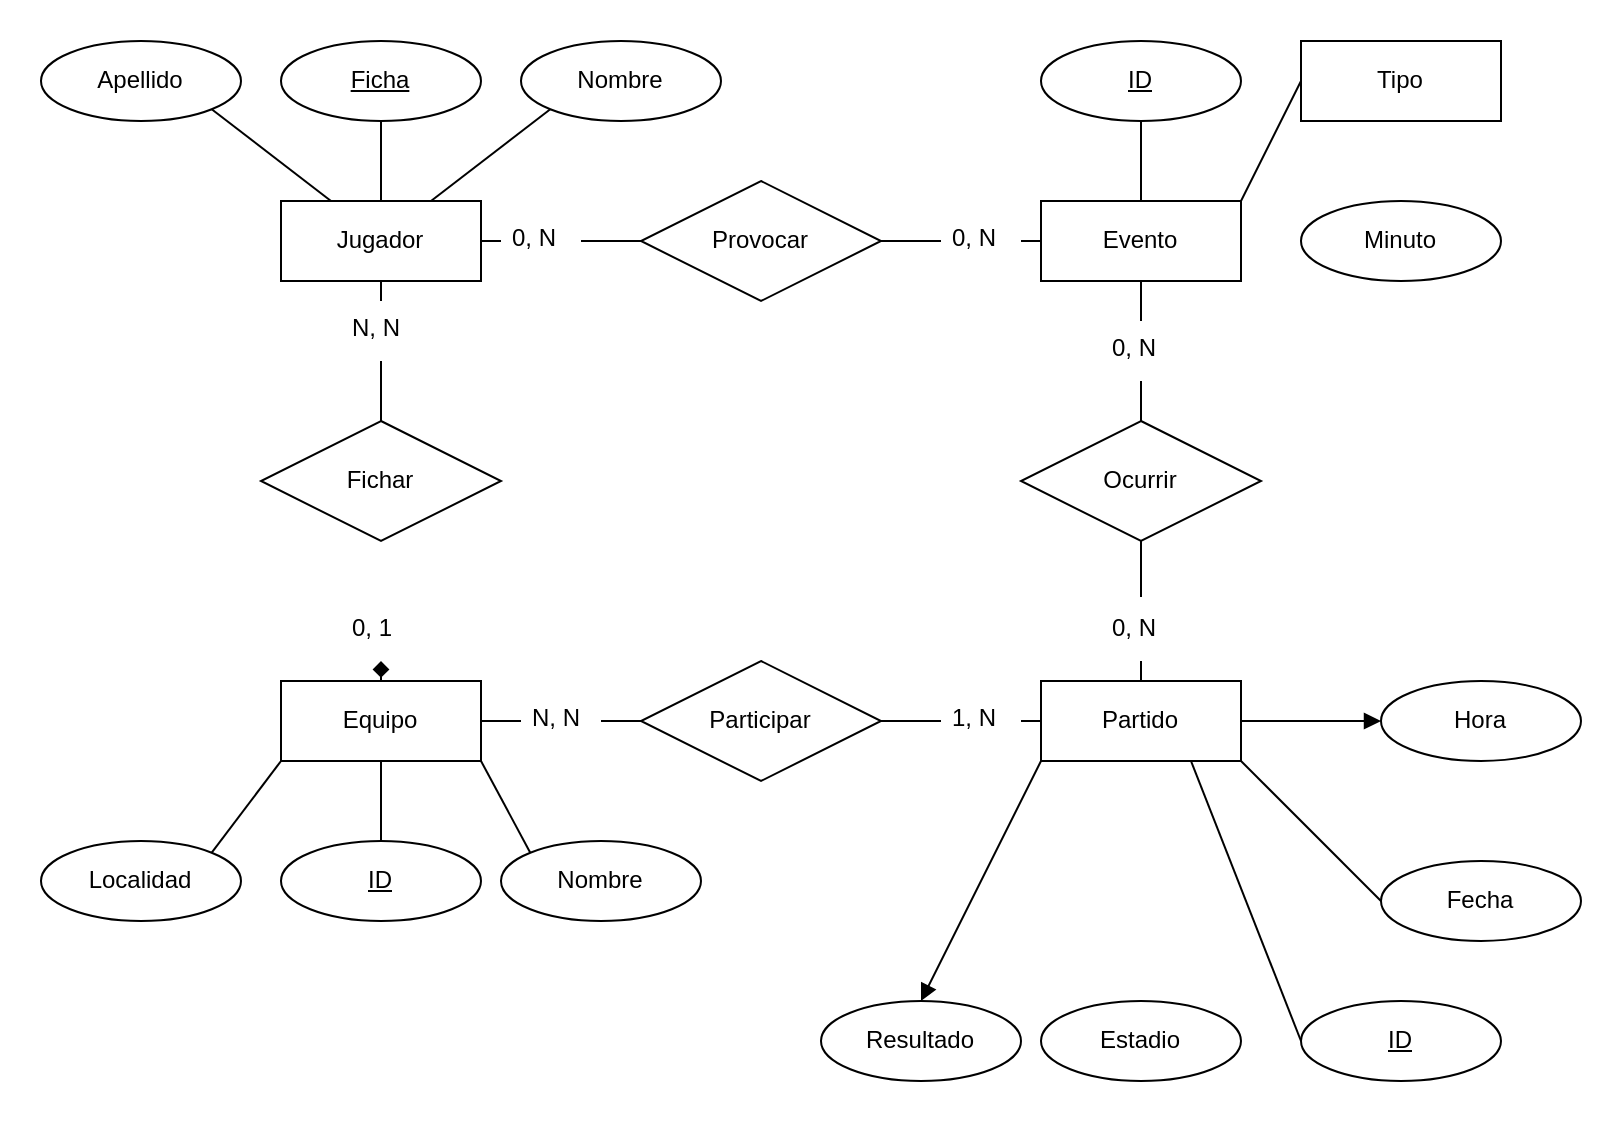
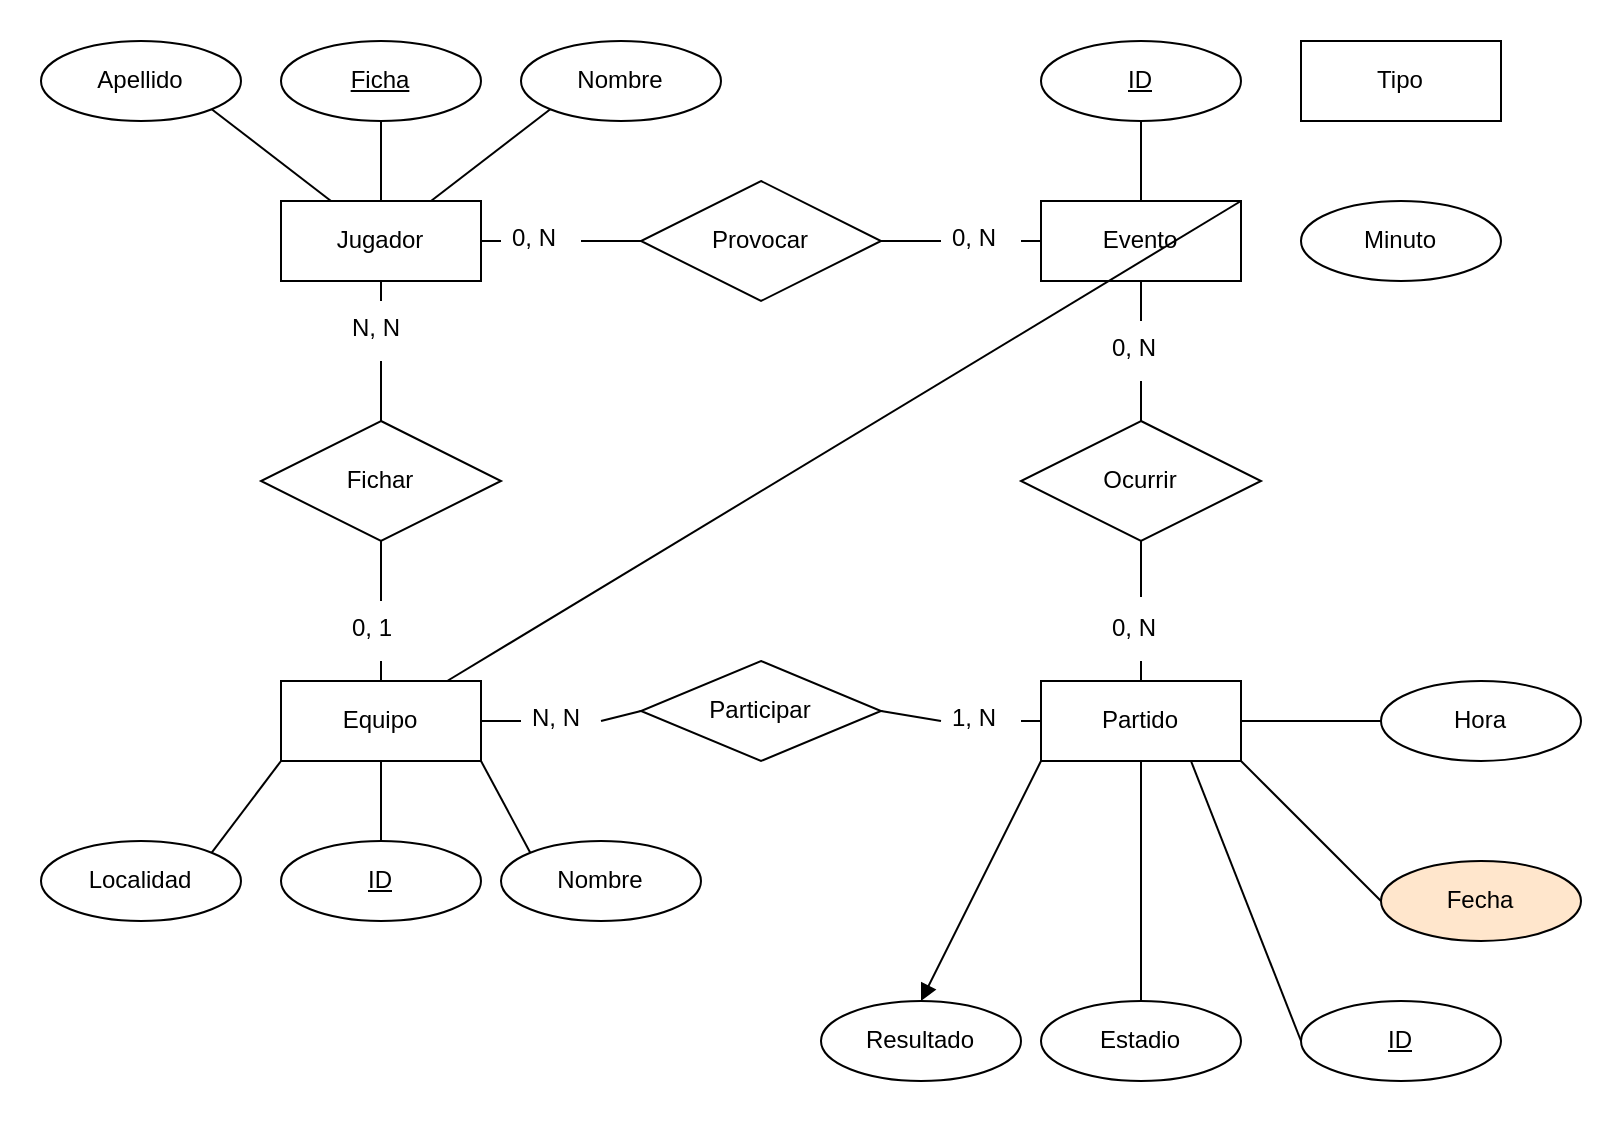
  <mxCell id="0" />
  <mxCell id="1" parent="0" />
  <mxCell id="2" value="Jugador" style="whiteSpace=wrap;html=1;align=center;" vertex="1" parent="1"><mxGeometry x="140" y="100" width="100" height="40" as="geometry" /></mxCell>
  <mxCell id="3" value="Ficha" style="ellipse;whiteSpace=wrap;html=1;align=center;fontStyle=4;" vertex="1" parent="1"><mxGeometry x="140" y="20" width="100" height="40" as="geometry" /></mxCell>
  <mxCell id="4" value="Nombre" style="ellipse;whiteSpace=wrap;html=1;align=center;" vertex="1" parent="1"><mxGeometry x="260" y="20" width="100" height="40" as="geometry" /></mxCell>
  <mxCell id="5" value="Apellido" style="ellipse;whiteSpace=wrap;html=1;align=center;" vertex="1" parent="1"><mxGeometry x="20" y="20" width="100" height="40" as="geometry" /></mxCell>
  <mxCell id="6" value="Equipo" style="whiteSpace=wrap;html=1;align=center;" vertex="1" parent="1"><mxGeometry x="140" y="340" width="100" height="40" as="geometry" /></mxCell>
  <mxCell id="7" value="ID" style="ellipse;whiteSpace=wrap;html=1;align=center;fontStyle=4;" vertex="1" parent="1"><mxGeometry x="140" y="420" width="100" height="40" as="geometry" /></mxCell>
  <mxCell id="8" value="Nombre" style="ellipse;whiteSpace=wrap;html=1;align=center;" vertex="1" parent="1"><mxGeometry x="250" y="420" width="100" height="40" as="geometry" /></mxCell>
  <mxCell id="9" value="Localidad" style="ellipse;whiteSpace=wrap;html=1;align=center;" vertex="1" parent="1"><mxGeometry x="20" y="420" width="100" height="40" as="geometry" /></mxCell>
  <mxCell id="10" value="Fichar" style="shape=rhombus;perimeter=rhombusPerimeter;whiteSpace=wrap;html=1;align=center;" vertex="1" parent="1"><mxGeometry x="130" y="210" width="120" height="60" as="geometry" /></mxCell>
  <mxCell id="11" value="0, 1" style="text;strokeColor=none;fillColor=none;spacingLeft=4;spacingRight=4;overflow=hidden;rotatable=0;points=[[0,0.5],[1,0.5]];portConstraint=eastwest;fontSize=12;whiteSpace=wrap;html=1;" vertex="1" parent="1"><mxGeometry x="170" y="300" width="40" height="30" as="geometry" /></mxCell>
  <mxCell id="12" value="N, N" style="text;strokeColor=none;fillColor=none;spacingLeft=4;spacingRight=4;overflow=hidden;rotatable=0;points=[[0,0.5],[1,0.5]];portConstraint=eastwest;fontSize=12;whiteSpace=wrap;html=1;" vertex="1" parent="1"><mxGeometry x="170" y="150" width="40" height="30" as="geometry" /></mxCell>
- <mxCell id="13" value="" style="endArrow=diamond;html=1;rounded=0;exitX=0.5;exitY=0;exitDx=0;exitDy=0;entryX=0.5;entryY=1;entryDx=0;entryDy=0;entryPerimeter=0;" edge="1" parent="1" source="6" target="11"><mxGeometry relative="1" as="geometry"><mxPoint x="340" y="300" as="sourcePoint" /><mxPoint x="500" y="300" as="targetPoint" /></mxGeometry></mxCell>
+ <mxCell id="13" value="" style="endArrow=none;html=1;rounded=0;exitX=0.5;exitY=0;exitDx=0;exitDy=0;entryX=0.5;entryY=1;entryDx=0;entryDy=0;entryPerimeter=0;" edge="1" parent="1" source="6" target="11"><mxGeometry relative="1" as="geometry"><mxPoint x="340" y="300" as="sourcePoint" /><mxPoint x="500" y="300" as="targetPoint" /></mxGeometry></mxCell>
+ <mxCell id="14" value="" style="endArrow=none;html=1;rounded=0;exitX=0.5;exitY=0;exitDx=0;exitDy=0;exitPerimeter=0;entryX=0.5;entryY=1;entryDx=0;entryDy=0;" edge="1" parent="1" source="11" target="10"><mxGeometry relative="1" as="geometry"><mxPoint x="340" y="300" as="sourcePoint" /><mxPoint x="500" y="300" as="targetPoint" /></mxGeometry></mxCell>
  <mxCell id="15" value="" style="endArrow=none;html=1;rounded=0;exitX=0.5;exitY=0;exitDx=0;exitDy=0;entryX=0.5;entryY=1;entryDx=0;entryDy=0;entryPerimeter=0;" edge="1" parent="1" source="10" target="12"><mxGeometry relative="1" as="geometry"><mxPoint x="340" y="300" as="sourcePoint" /><mxPoint x="500" y="300" as="targetPoint" /></mxGeometry></mxCell>
  <mxCell id="16" value="" style="endArrow=none;html=1;rounded=0;exitX=0.5;exitY=1;exitDx=0;exitDy=0;entryX=0.5;entryY=0;entryDx=0;entryDy=0;entryPerimeter=0;" edge="1" parent="1" source="2" target="12"><mxGeometry relative="1" as="geometry"><mxPoint x="340" y="300" as="sourcePoint" /><mxPoint x="500" y="300" as="targetPoint" /></mxGeometry></mxCell>
  <mxCell id="17" value="Partido" style="whiteSpace=wrap;html=1;align=center;" vertex="1" parent="1"><mxGeometry x="520" y="340" width="100" height="40" as="geometry" /></mxCell>
  <mxCell id="18" value="ID" style="ellipse;whiteSpace=wrap;html=1;align=center;fontStyle=4;" vertex="1" parent="1"><mxGeometry x="650" y="500" width="100" height="40" as="geometry" /></mxCell>
- <mxCell id="19" value="Fecha" style="ellipse;whiteSpace=wrap;html=1;align=center;" vertex="1" parent="1"><mxGeometry x="690" y="430" width="100" height="40" as="geometry" /></mxCell>
+ <mxCell id="19" value="Fecha" style="ellipse;whiteSpace=wrap;html=1;align=center;fillColor=#ffe6cc;" vertex="1" parent="1"><mxGeometry x="690" y="430" width="100" height="40" as="geometry" /></mxCell>
  <mxCell id="20" value="Estadio" style="ellipse;whiteSpace=wrap;html=1;align=center;" vertex="1" parent="1"><mxGeometry x="520" y="500" width="100" height="40" as="geometry" /></mxCell>
  <mxCell id="21" value="Resultado" style="ellipse;whiteSpace=wrap;html=1;align=center;" vertex="1" parent="1"><mxGeometry x="410" y="500" width="100" height="40" as="geometry" /></mxCell>
- <mxCell id="22" value="Participar" style="shape=rhombus;perimeter=rhombusPerimeter;whiteSpace=wrap;html=1;align=center;" vertex="1" parent="1"><mxGeometry x="320" y="330" width="120" height="60" as="geometry" /></mxCell>
+ <mxCell id="22" value="Participar" style="shape=rhombus;perimeter=rhombusPerimeter;whiteSpace=wrap;html=1;align=center;" vertex="1" parent="1"><mxGeometry x="320" y="330" width="120" height="50" as="geometry" /></mxCell>
  <mxCell id="23" value="Hora" style="ellipse;whiteSpace=wrap;html=1;align=center;" vertex="1" parent="1"><mxGeometry x="690" y="340" width="100" height="40" as="geometry" /></mxCell>
  <mxCell id="24" value="Ocurrir" style="shape=rhombus;perimeter=rhombusPerimeter;whiteSpace=wrap;html=1;align=center;" vertex="1" parent="1"><mxGeometry x="510" y="210" width="120" height="60" as="geometry" /></mxCell>
  <mxCell id="25" value="Evento" style="whiteSpace=wrap;html=1;align=center;" vertex="1" parent="1"><mxGeometry x="520" y="100" width="100" height="40" as="geometry" /></mxCell>
  <mxCell id="26" value="ID" style="ellipse;whiteSpace=wrap;html=1;align=center;fontStyle=4;" vertex="1" parent="1"><mxGeometry x="520" y="20" width="100" height="40" as="geometry" /></mxCell>
  <mxCell id="27" value="Minuto" style="ellipse;whiteSpace=wrap;html=1;align=center;" vertex="1" parent="1"><mxGeometry x="650" y="100" width="100" height="40" as="geometry" /></mxCell>
  <mxCell id="28" value="Tipo" style="whiteSpace=wrap;html=1;align=center;rounded=0;" vertex="1" parent="1"><mxGeometry x="650" y="20" width="100" height="40" as="geometry" /></mxCell>
  <mxCell id="29" value="Provocar" style="shape=rhombus;perimeter=rhombusPerimeter;whiteSpace=wrap;html=1;align=center;" vertex="1" parent="1"><mxGeometry x="320" y="90" width="120" height="60" as="geometry" /></mxCell>
  <mxCell id="30" value="0, N" style="text;strokeColor=none;fillColor=none;spacingLeft=4;spacingRight=4;overflow=hidden;rotatable=0;points=[[0,0.5],[1,0.5]];portConstraint=eastwest;fontSize=12;whiteSpace=wrap;html=1;" vertex="1" parent="1"><mxGeometry x="470" y="105" width="40" height="30" as="geometry" /></mxCell>
  <mxCell id="31" value="0, N" style="text;strokeColor=none;fillColor=none;spacingLeft=4;spacingRight=4;overflow=hidden;rotatable=0;points=[[0,0.5],[1,0.5]];portConstraint=eastwest;fontSize=12;whiteSpace=wrap;html=1;" vertex="1" parent="1"><mxGeometry x="250" y="105" width="40" height="30" as="geometry" /></mxCell>
  <mxCell id="32" value="0, N" style="text;strokeColor=none;fillColor=none;spacingLeft=4;spacingRight=4;overflow=hidden;rotatable=0;points=[[0,0.5],[1,0.5]];portConstraint=eastwest;fontSize=12;whiteSpace=wrap;html=1;" vertex="1" parent="1"><mxGeometry x="550" y="160" width="40" height="30" as="geometry" /></mxCell>
  <mxCell id="33" value="0, N" style="text;strokeColor=none;fillColor=none;spacingLeft=4;spacingRight=4;overflow=hidden;rotatable=0;points=[[0,0.5],[1,0.5]];portConstraint=eastwest;fontSize=12;whiteSpace=wrap;html=1;" vertex="1" parent="1"><mxGeometry x="550" y="300" width="40" height="30" as="geometry" /></mxCell>
  <mxCell id="34" value="1, N" style="text;strokeColor=none;fillColor=none;spacingLeft=4;spacingRight=4;overflow=hidden;rotatable=0;points=[[0,0.5],[1,0.5]];portConstraint=eastwest;fontSize=12;whiteSpace=wrap;html=1;" vertex="1" parent="1"><mxGeometry x="470" y="345" width="40" height="30" as="geometry" /></mxCell>
  <mxCell id="35" value="N, N" style="text;strokeColor=none;fillColor=none;spacingLeft=4;spacingRight=4;overflow=hidden;rotatable=0;points=[[0,0.5],[1,0.5]];portConstraint=eastwest;fontSize=12;whiteSpace=wrap;html=1;" vertex="1" parent="1"><mxGeometry x="260" y="345" width="40" height="30" as="geometry" /></mxCell>
  <mxCell id="36" value="" style="endArrow=none;html=1;rounded=0;exitX=1;exitY=0.5;exitDx=0;exitDy=0;entryX=0;entryY=0.5;entryDx=0;entryDy=0;" edge="1" parent="1" source="6" target="35"><mxGeometry relative="1" as="geometry"><mxPoint x="340" y="250" as="sourcePoint" /><mxPoint x="500" y="250" as="targetPoint" /></mxGeometry></mxCell>
  <mxCell id="37" value="" style="endArrow=none;html=1;rounded=0;exitX=1;exitY=0.5;exitDx=0;exitDy=0;entryX=0;entryY=0.5;entryDx=0;entryDy=0;" edge="1" parent="1" source="35" target="22"><mxGeometry relative="1" as="geometry"><mxPoint x="340" y="250" as="sourcePoint" /><mxPoint x="500" y="250" as="targetPoint" /></mxGeometry></mxCell>
  <mxCell id="38" value="" style="endArrow=none;html=1;rounded=0;exitX=1;exitY=0.5;exitDx=0;exitDy=0;entryX=0;entryY=0.5;entryDx=0;entryDy=0;" edge="1" parent="1" source="22" target="34"><mxGeometry relative="1" as="geometry"><mxPoint x="350" y="260" as="sourcePoint" /><mxPoint x="510" y="260" as="targetPoint" /></mxGeometry></mxCell>
  <mxCell id="39" value="" style="endArrow=none;html=1;rounded=0;exitX=1;exitY=0.5;exitDx=0;exitDy=0;entryX=0;entryY=0.5;entryDx=0;entryDy=0;" edge="1" parent="1" source="34" target="17"><mxGeometry relative="1" as="geometry"><mxPoint x="360" y="270" as="sourcePoint" /><mxPoint x="520" y="270" as="targetPoint" /></mxGeometry></mxCell>
  <mxCell id="40" value="" style="endArrow=none;html=1;rounded=0;exitX=1;exitY=0.5;exitDx=0;exitDy=0;entryX=0;entryY=0.5;entryDx=0;entryDy=0;" edge="1" parent="1" source="2" target="31"><mxGeometry relative="1" as="geometry"><mxPoint x="370" y="280" as="sourcePoint" /><mxPoint x="530" y="280" as="targetPoint" /></mxGeometry></mxCell>
  <mxCell id="41" value="" style="endArrow=none;html=1;rounded=0;exitX=1;exitY=0.5;exitDx=0;exitDy=0;entryX=0;entryY=0.5;entryDx=0;entryDy=0;" edge="1" parent="1" source="31" target="29"><mxGeometry relative="1" as="geometry"><mxPoint x="380" y="290" as="sourcePoint" /><mxPoint x="540" y="290" as="targetPoint" /></mxGeometry></mxCell>
  <mxCell id="42" value="" style="endArrow=none;html=1;rounded=0;exitX=1;exitY=0.5;exitDx=0;exitDy=0;entryX=0;entryY=0.5;entryDx=0;entryDy=0;" edge="1" parent="1" source="29" target="30"><mxGeometry relative="1" as="geometry"><mxPoint x="390" y="300" as="sourcePoint" /><mxPoint x="550" y="300" as="targetPoint" /></mxGeometry></mxCell>
  <mxCell id="43" value="" style="endArrow=none;html=1;rounded=0;exitX=1;exitY=0.5;exitDx=0;exitDy=0;entryX=0;entryY=0.5;entryDx=0;entryDy=0;" edge="1" parent="1" source="30" target="25"><mxGeometry relative="1" as="geometry"><mxPoint x="400" y="310" as="sourcePoint" /><mxPoint x="560" y="310" as="targetPoint" /></mxGeometry></mxCell>
  <mxCell id="44" value="" style="endArrow=none;html=1;rounded=0;exitX=0.5;exitY=1;exitDx=0;exitDy=0;entryX=0.5;entryY=0;entryDx=0;entryDy=0;entryPerimeter=0;" edge="1" parent="1" source="25" target="32"><mxGeometry relative="1" as="geometry"><mxPoint x="410" y="280" as="sourcePoint" /><mxPoint x="570" y="320" as="targetPoint" /></mxGeometry></mxCell>
  <mxCell id="45" value="" style="endArrow=none;html=1;rounded=0;exitX=0.5;exitY=0;exitDx=0;exitDy=0;entryX=0.5;entryY=1;entryDx=0;entryDy=0;entryPerimeter=0;" edge="1" parent="1" source="24" target="32"><mxGeometry relative="1" as="geometry"><mxPoint x="420" y="330" as="sourcePoint" /><mxPoint x="580" y="330" as="targetPoint" /></mxGeometry></mxCell>
  <mxCell id="46" value="" style="endArrow=none;html=1;rounded=0;exitX=0.5;exitY=1;exitDx=0;exitDy=0;entryX=0.5;entryY=-0.067;entryDx=0;entryDy=0;entryPerimeter=0;" edge="1" parent="1" source="24" target="33"><mxGeometry relative="1" as="geometry"><mxPoint x="430" y="340" as="sourcePoint" /><mxPoint x="590" y="340" as="targetPoint" /></mxGeometry></mxCell>
  <mxCell id="47" value="" style="endArrow=none;html=1;rounded=0;exitX=0.5;exitY=0;exitDx=0;exitDy=0;entryX=0.5;entryY=1;entryDx=0;entryDy=0;entryPerimeter=0;" edge="1" parent="1" source="17" target="33"><mxGeometry relative="1" as="geometry"><mxPoint x="440" y="350" as="sourcePoint" /><mxPoint x="600" y="350" as="targetPoint" /></mxGeometry></mxCell>
  <mxCell id="48" value="" style="endArrow=none;html=1;rounded=0;exitX=0.5;exitY=1;exitDx=0;exitDy=0;entryX=0.5;entryY=0;entryDx=0;entryDy=0;" edge="1" parent="1" source="3" target="2"><mxGeometry relative="1" as="geometry"><mxPoint x="330" y="300" as="sourcePoint" /><mxPoint x="490" y="300" as="targetPoint" /></mxGeometry></mxCell>
  <mxCell id="49" value="" style="endArrow=none;html=1;rounded=0;exitX=0;exitY=1;exitDx=0;exitDy=0;entryX=0.75;entryY=0;entryDx=0;entryDy=0;" edge="1" parent="1" source="4" target="2"><mxGeometry relative="1" as="geometry"><mxPoint x="200" y="70" as="sourcePoint" /><mxPoint x="200" y="110" as="targetPoint" /></mxGeometry></mxCell>
  <mxCell id="50" value="" style="endArrow=none;html=1;rounded=0;exitX=1;exitY=1;exitDx=0;exitDy=0;entryX=0.25;entryY=0;entryDx=0;entryDy=0;" edge="1" parent="1" source="5" target="2"><mxGeometry relative="1" as="geometry"><mxPoint x="285" y="64" as="sourcePoint" /><mxPoint x="225" y="110" as="targetPoint" /></mxGeometry></mxCell>
  <mxCell id="51" value="" style="endArrow=none;html=1;rounded=0;exitX=0.5;exitY=0;exitDx=0;exitDy=0;entryX=0.5;entryY=1;entryDx=0;entryDy=0;" edge="1" parent="1" source="7" target="6"><mxGeometry relative="1" as="geometry"><mxPoint x="330" y="330" as="sourcePoint" /><mxPoint x="490" y="330" as="targetPoint" /></mxGeometry></mxCell>
  <mxCell id="52" value="" style="endArrow=none;html=1;rounded=0;exitX=0;exitY=1;exitDx=0;exitDy=0;entryX=1;entryY=0;entryDx=0;entryDy=0;" edge="1" parent="1" source="6" target="9"><mxGeometry relative="1" as="geometry"><mxPoint x="200" y="430" as="sourcePoint" /><mxPoint x="200" y="390" as="targetPoint" /></mxGeometry></mxCell>
  <mxCell id="53" value="" style="endArrow=none;html=1;rounded=0;exitX=0;exitY=0;exitDx=0;exitDy=0;entryX=1;entryY=1;entryDx=0;entryDy=0;" edge="1" parent="1" source="8" target="6"><mxGeometry relative="1" as="geometry"><mxPoint x="210" y="440" as="sourcePoint" /><mxPoint x="210" y="400" as="targetPoint" /></mxGeometry></mxCell>
  <mxCell id="54" value="" style="endArrow=block;html=1;rounded=0;exitX=0;exitY=1;exitDx=0;exitDy=0;entryX=0.5;entryY=0;entryDx=0;entryDy=0;" edge="1" parent="1" source="17" target="21"><mxGeometry relative="1" as="geometry"><mxPoint x="220" y="450" as="sourcePoint" /><mxPoint x="220" y="410" as="targetPoint" /></mxGeometry></mxCell>
+ <mxCell id="55" value="" style="endArrow=none;html=1;rounded=0;exitX=0.5;exitY=1;exitDx=0;exitDy=0;entryX=0.5;entryY=0;entryDx=0;entryDy=0;" edge="1" parent="1" source="17" target="20"><mxGeometry relative="1" as="geometry"><mxPoint x="230" y="460" as="sourcePoint" /><mxPoint x="230" y="420" as="targetPoint" /></mxGeometry></mxCell>
  <mxCell id="56" value="" style="endArrow=none;html=1;rounded=0;exitX=0.75;exitY=1;exitDx=0;exitDy=0;entryX=0;entryY=0.5;entryDx=0;entryDy=0;" edge="1" parent="1" source="17" target="18"><mxGeometry relative="1" as="geometry"><mxPoint x="240" y="470" as="sourcePoint" /><mxPoint x="240" y="430" as="targetPoint" /></mxGeometry></mxCell>
  <mxCell id="57" value="" style="endArrow=none;html=1;rounded=0;exitX=1;exitY=1;exitDx=0;exitDy=0;entryX=0;entryY=0.5;entryDx=0;entryDy=0;" edge="1" parent="1" source="17" target="19"><mxGeometry relative="1" as="geometry"><mxPoint x="250" y="480" as="sourcePoint" /><mxPoint x="250" y="440" as="targetPoint" /></mxGeometry></mxCell>
- <mxCell id="58" value="" style="endArrow=block;html=1;rounded=0;exitX=1;exitY=0.5;exitDx=0;exitDy=0;entryX=0;entryY=0.5;entryDx=0;entryDy=0;" edge="1" parent="1" source="17" target="23"><mxGeometry relative="1" as="geometry"><mxPoint x="260" y="490" as="sourcePoint" /><mxPoint x="260" y="450" as="targetPoint" /></mxGeometry></mxCell>
+ <mxCell id="58" value="" style="endArrow=none;html=1;rounded=0;exitX=1;exitY=0.5;exitDx=0;exitDy=0;entryX=0;entryY=0.5;entryDx=0;entryDy=0;" edge="1" parent="1" source="17" target="23"><mxGeometry relative="1" as="geometry"><mxPoint x="260" y="490" as="sourcePoint" /><mxPoint x="260" y="450" as="targetPoint" /></mxGeometry></mxCell>
  <mxCell id="59" value="" style="endArrow=none;html=1;rounded=0;exitX=0.5;exitY=0;exitDx=0;exitDy=0;entryX=0.5;entryY=1;entryDx=0;entryDy=0;" edge="1" parent="1" source="25" target="26"><mxGeometry relative="1" as="geometry"><mxPoint x="270" y="500" as="sourcePoint" /><mxPoint x="270" y="460" as="targetPoint" /></mxGeometry></mxCell>
- <mxCell id="60" value="" style="endArrow=none;html=1;rounded=0;exitX=1;exitY=0;exitDx=0;exitDy=0;entryX=0;entryY=0.5;entryDx=0;entryDy=0;" edge="1" parent="1" source="25" target="28"><mxGeometry relative="1" as="geometry"><mxPoint x="280" y="510" as="sourcePoint" /><mxPoint x="280" y="470" as="targetPoint" /></mxGeometry></mxCell>
+ <mxCell id="60" value="" style="endArrow=none;html=1;rounded=0;exitX=1;exitY=0;exitDx=0;exitDy=0;" edge="1" parent="1" source="25" target="6"><mxGeometry relative="1" as="geometry"><mxPoint x="280" y="510" as="sourcePoint" /><mxPoint x="280" y="470" as="targetPoint" /></mxGeometry></mxCell>
